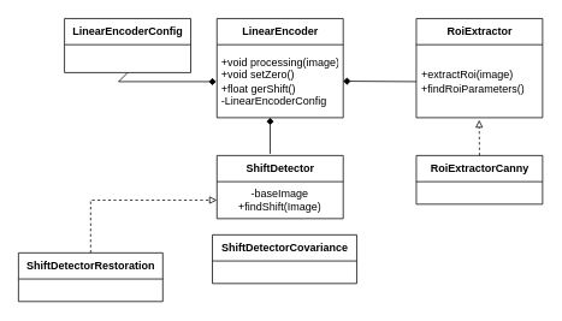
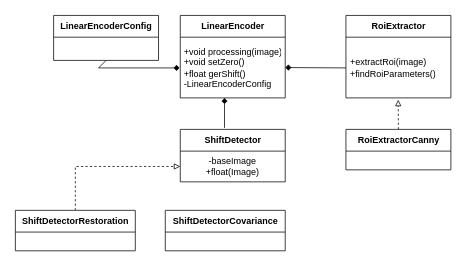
  <mxCell id="0" />
  <mxCell id="1" parent="0" />
  <mxCell id="2" value="LinearEncoder" style="swimlane;fontStyle=1;align=center;verticalAlign=middle;childLayout=stackLayout;horizontal=1;startSize=29;horizontalStack=0;resizeParent=1;resizeParentMax=0;resizeLast=0;collapsible=0;marginBottom=0;html=1;" vertex="1" parent="1"><mxGeometry x="240" y="20" width="140" height="110" as="geometry" /></mxCell>
  <mxCell id="3" value="+void processing(image)&lt;br&gt;&lt;div style=&quot;text-align: left&quot;&gt;+void setZero()&lt;/div&gt;&lt;div&gt;&lt;div style=&quot;text-align: left&quot;&gt;+float gerShift()&lt;/div&gt;&lt;div style=&quot;text-align: left&quot;&gt;-LinearEncoderConfig&lt;/div&gt;&lt;/div&gt;" style="text;html=1;strokeColor=none;fillColor=none;align=center;verticalAlign=middle;spacingLeft=4;spacingRight=4;overflow=hidden;rotatable=0;points=[[0,0.5],[1,0.5]];portConstraint=eastwest;" vertex="1" parent="2"><mxGeometry y="29" width="140" height="81" as="geometry" /></mxCell>
  <mxCell id="4" value="RoiExtractor" style="swimlane;fontStyle=1;align=center;verticalAlign=middle;childLayout=stackLayout;horizontal=1;startSize=29;horizontalStack=0;resizeParent=1;resizeParentMax=0;resizeLast=0;collapsible=0;marginBottom=0;html=1;" vertex="1" parent="1"><mxGeometry x="461" y="20" width="140" height="110" as="geometry" /></mxCell>
  <mxCell id="5" value="+extractRoi(image)&lt;br&gt;+findRoiParameters()&lt;br&gt;" style="text;html=1;strokeColor=none;fillColor=none;align=left;verticalAlign=middle;spacingLeft=4;spacingRight=4;overflow=hidden;rotatable=0;points=[[0,0.5],[1,0.5]];portConstraint=eastwest;" vertex="1" parent="4"><mxGeometry y="29" width="140" height="81" as="geometry" /></mxCell>
  <mxCell id="6" style="edgeStyle=orthogonalEdgeStyle;rounded=0;orthogonalLoop=1;jettySize=auto;html=1;exitX=0.5;exitY=0;exitDx=0;exitDy=0;entryX=0.498;entryY=1.031;entryDx=0;entryDy=0;entryPerimeter=0;endArrow=block;endFill=0;dashed=1;" edge="1" parent="1" source="7" target="5"><mxGeometry relative="1" as="geometry" /></mxCell>
  <mxCell id="7" value="RoiExtractorCanny" style="swimlane;fontStyle=1;align=center;verticalAlign=middle;childLayout=stackLayout;horizontal=1;startSize=29;horizontalStack=0;resizeParent=1;resizeParentMax=0;resizeLast=0;collapsible=0;marginBottom=0;html=1;" vertex="1" parent="1"><mxGeometry x="461" y="172" width="140" height="54" as="geometry" /></mxCell>
  <mxCell id="8" value="ShiftDetector" style="swimlane;fontStyle=1;align=center;verticalAlign=middle;childLayout=stackLayout;horizontal=1;startSize=29;horizontalStack=0;resizeParent=1;resizeParentMax=0;resizeLast=0;collapsible=0;marginBottom=0;html=1;" vertex="1" parent="1"><mxGeometry x="240" y="172" width="140" height="70" as="geometry" /></mxCell>
- <mxCell id="9" value="-baseImage&lt;br&gt;+findShift(Image)" style="text;html=1;strokeColor=none;fillColor=none;align=center;verticalAlign=middle;spacingLeft=4;spacingRight=4;overflow=hidden;rotatable=0;points=[[0,0.5],[1,0.5]];portConstraint=eastwest;" vertex="1" parent="8"><mxGeometry y="29" width="140" height="41" as="geometry" /></mxCell>
- <mxCell id="10" value="ShiftDetectorCovariance" style="swimlane;fontStyle=1;align=center;verticalAlign=middle;childLayout=stackLayout;horizontal=1;startSize=29;horizontalStack=0;resizeParent=1;resizeParentMax=0;resizeLast=0;collapsible=0;marginBottom=0;html=1;" vertex="1" parent="1"><mxGeometry x="235" y="260" width="160" height="54" as="geometry" /></mxCell>
+ <mxCell id="9" value="-baseImage&lt;br&gt;+float(Image)" style="text;html=1;strokeColor=none;fillColor=none;align=center;verticalAlign=middle;spacingLeft=4;spacingRight=4;overflow=hidden;rotatable=0;points=[[0,0.5],[1,0.5]];portConstraint=eastwest;" vertex="1" parent="8"><mxGeometry y="29" width="140" height="41" as="geometry" /></mxCell>
+ <mxCell id="10" value="ShiftDetectorCovariance" style="swimlane;fontStyle=1;align=center;verticalAlign=middle;childLayout=stackLayout;horizontal=1;startSize=29;horizontalStack=0;resizeParent=1;resizeParentMax=0;resizeLast=0;collapsible=0;marginBottom=0;html=1;" vertex="1" parent="1"><mxGeometry x="220" y="280" width="160" height="54" as="geometry" /></mxCell>
  <mxCell id="11" style="edgeStyle=orthogonalEdgeStyle;rounded=0;orthogonalLoop=1;jettySize=auto;html=1;exitX=0.5;exitY=0;exitDx=0;exitDy=0;endArrow=block;endFill=0;dashed=1;" edge="1" parent="1" source="12" target="9"><mxGeometry relative="1" as="geometry" /></mxCell>
  <mxCell id="12" value="ShiftDetectorRestoration" style="swimlane;fontStyle=1;align=center;verticalAlign=middle;childLayout=stackLayout;horizontal=1;startSize=29;horizontalStack=0;resizeParent=1;resizeParentMax=0;resizeLast=0;collapsible=0;marginBottom=0;html=1;" vertex="1" parent="1"><mxGeometry x="20" y="280" width="160" height="54" as="geometry" /></mxCell>
  <mxCell id="13" value="" style="endArrow=none;html=1;rounded=0;exitX=1;exitY=0.5;exitDx=0;exitDy=0;startArrow=diamond;startFill=1;" edge="1" parent="1" source="3"><mxGeometry width="50" height="50" relative="1" as="geometry"><mxPoint x="390" y="80" as="sourcePoint" /><mxPoint x="461" y="90" as="targetPoint" /></mxGeometry></mxCell>
  <mxCell id="14" value="" style="endArrow=none;html=1;rounded=0;exitX=1;exitY=0.5;exitDx=0;exitDy=0;startArrow=diamond;startFill=1;" edge="1" parent="1"><mxGeometry width="50" height="50" relative="1" as="geometry"><mxPoint x="299" y="130" as="sourcePoint" /><mxPoint x="299" y="170" as="targetPoint" /></mxGeometry></mxCell>
  <mxCell id="15" value="" style="endArrow=none;html=1;rounded=0;exitX=1;exitY=0.5;exitDx=0;exitDy=0;startArrow=diamond;startFill=1;entryX=0.5;entryY=1;entryDx=0;entryDy=0;" edge="1" parent="1" target="16"><mxGeometry width="50" height="50" relative="1" as="geometry"><mxPoint x="239.17" y="90" as="sourcePoint" /><mxPoint x="239.17" y="130" as="targetPoint" /><Array as="points"><mxPoint x="131" y="90" /></Array></mxGeometry></mxCell>
  <mxCell id="16" value="LinearEncoderConfig" style="swimlane;fontStyle=1;align=center;verticalAlign=middle;childLayout=stackLayout;horizontal=1;startSize=29;horizontalStack=0;resizeParent=1;resizeParentMax=0;resizeLast=0;collapsible=0;marginBottom=0;html=1;" vertex="1" parent="1"><mxGeometry x="71" y="20" width="140" height="60" as="geometry" /></mxCell>
